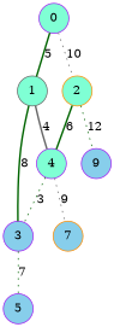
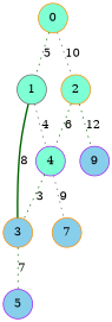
  strict graph {
    node [color=purple fillcolor=aquamarine shape=circle style=filled]
    edge [color=darkgreen style=dotted]
    1 [color=gray40]
-   0
+   0 [color=darkorange]
    2 [color=darkorange]
-   3 [fillcolor=skyblue]
+   3 [color=darkorange fillcolor=skyblue]
    4
    n6 [fillcolor=skyblue label=9]
    5 [fillcolor=skyblue]
    7 [color=darkorange fillcolor=skyblue]
    1 -- 3 [label=8 style=bold]
-   1 -- 4 [color=gray40 label=4 style=bold]
-   0 -- 1 [label=5 style=bold]
+   1 -- 4 [color=gray40 label=4]
+   0 -- 1 [label=5]
    0 -- 2 [color=gray40 label=10]
-   2 -- 4 [label=6 style=bold]
+   2 -- 4 [label=6]
    2 -- n6 [label=12]
    3 -- 5 [label=7]
    4 -- 3 [label=3]
    4 -- 7 [color=gray40 label=9]
  }
